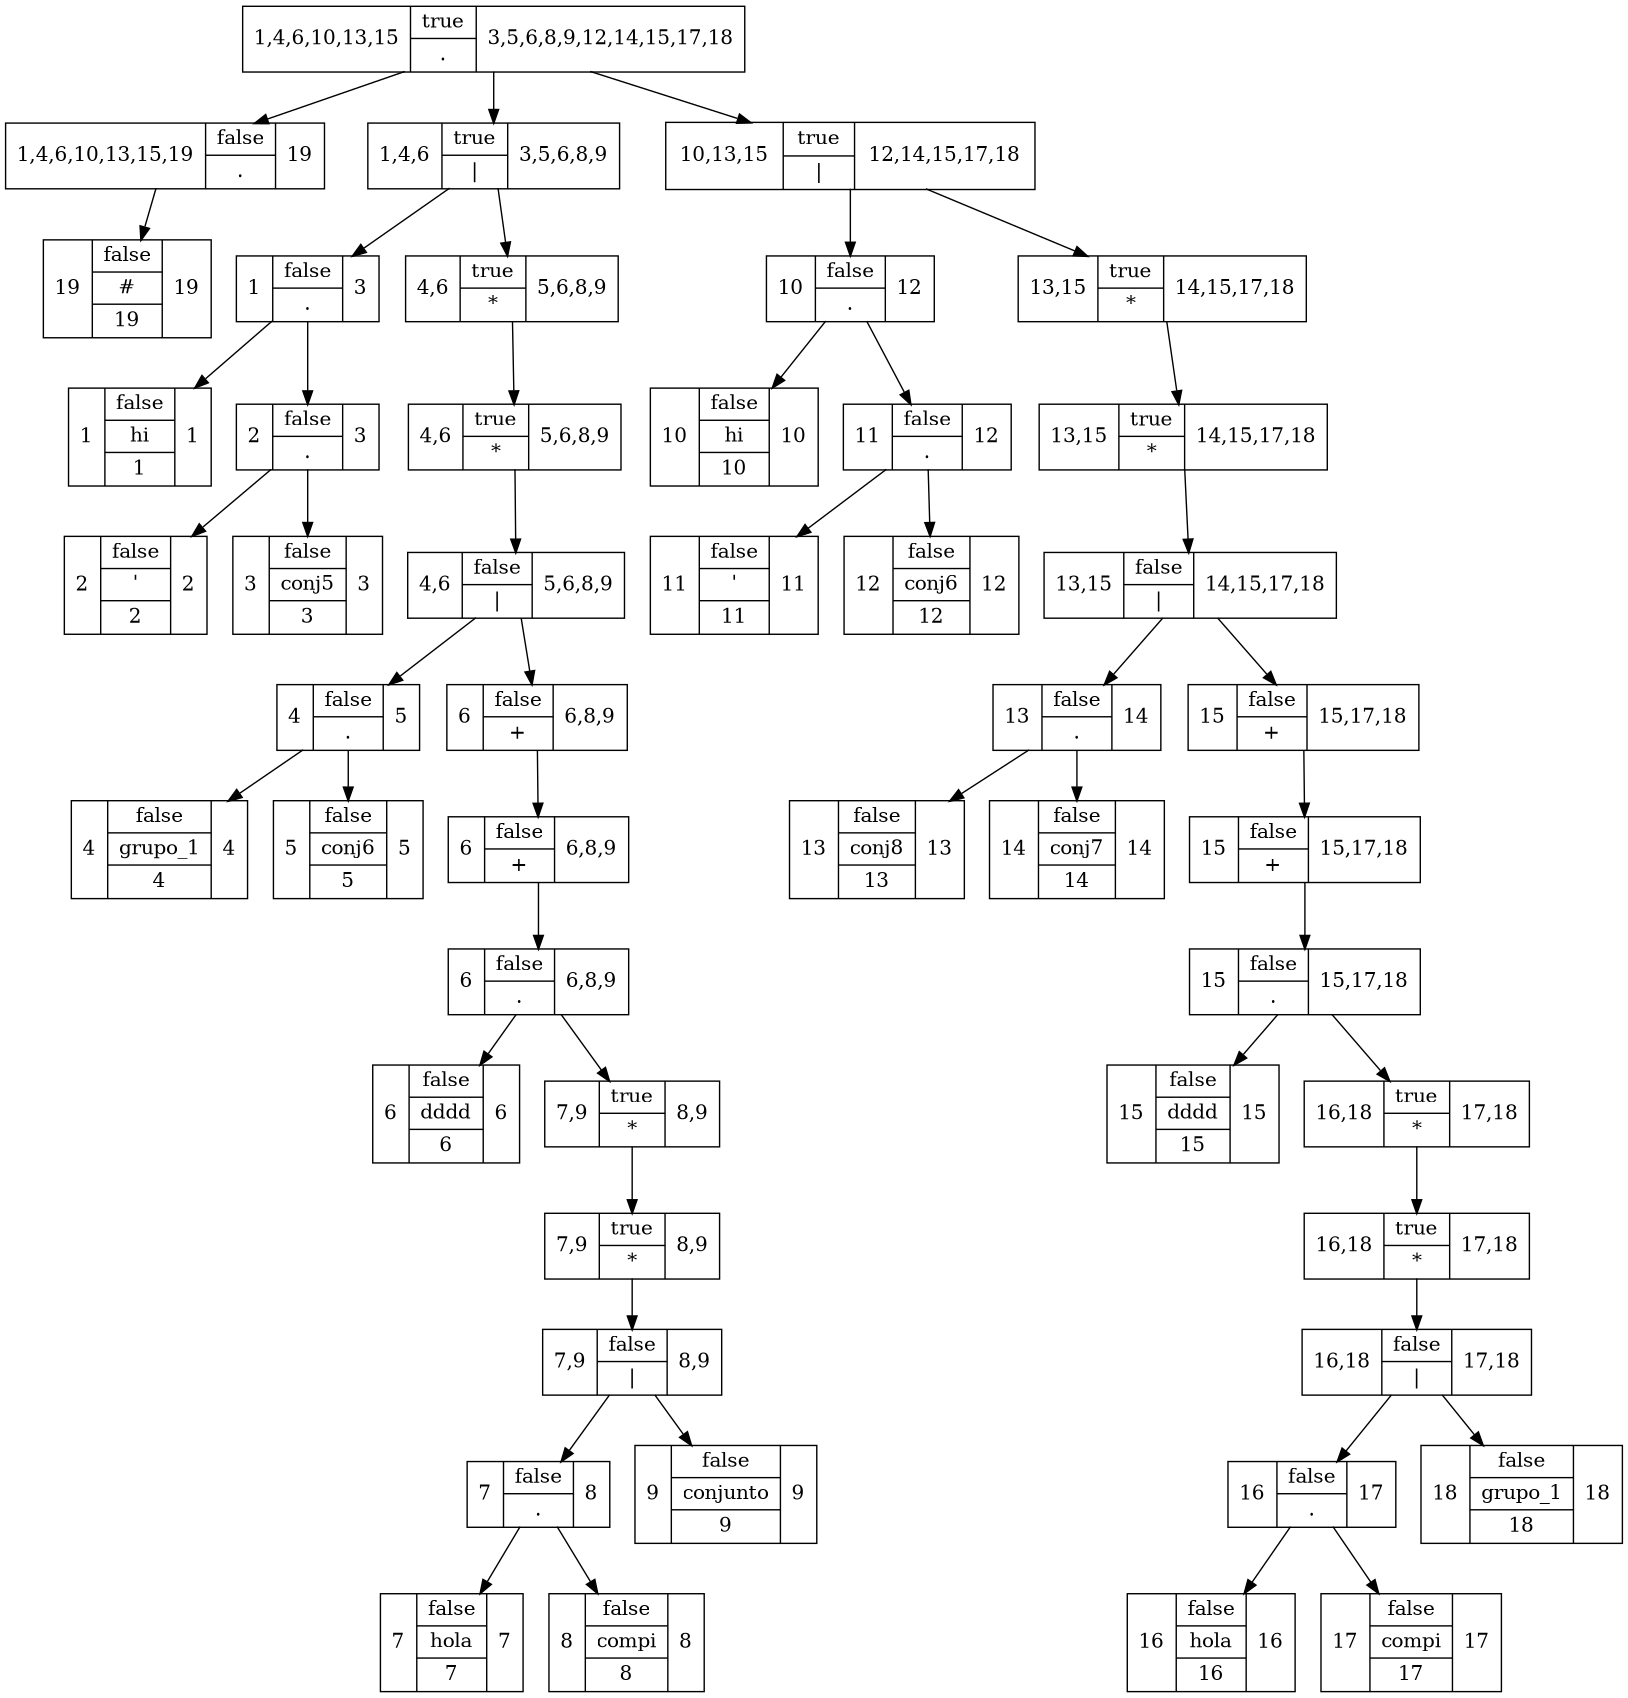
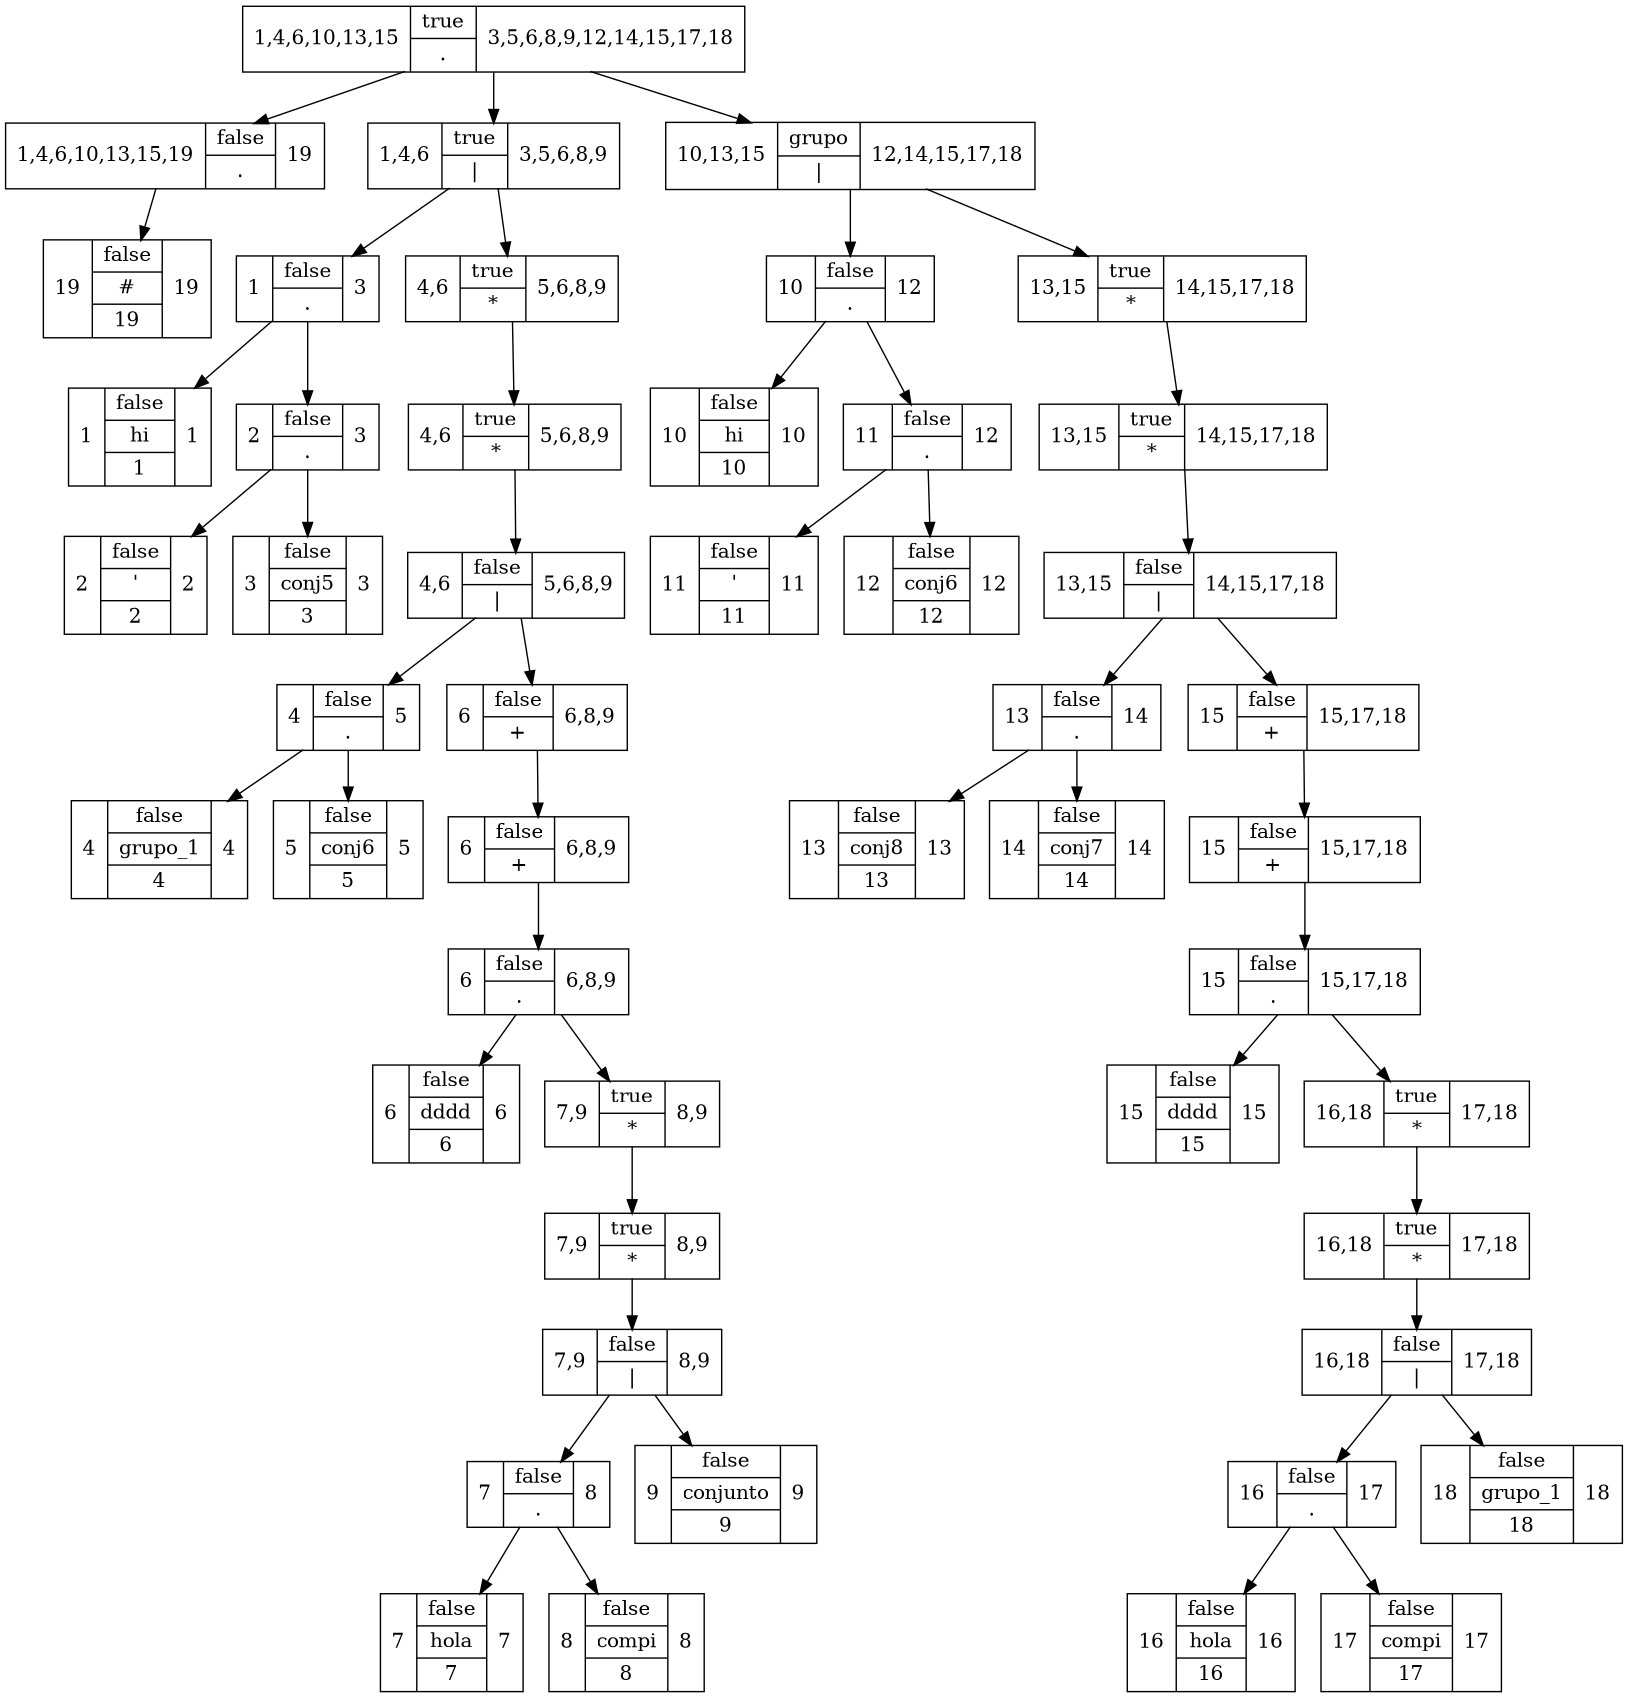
  digraph {
    node [shape=record]
    n1 [label="1,4,6,10,13,15,19|{false|\.}|19"]
    n2 [label="19|{false|#|19}|19"]
    n3 [label="1,4,6,10,13,15|{true|\.}|3,5,6,8,9,12,14,15,17,18"]
    n4 [label="1,4,6|{true|\|}|3,5,6,8,9"]
-   n5 [label="10,13,15|{true|\|}|12,14,15,17,18"]
+   n5 [label="10,13,15|{grupo|\|}|12,14,15,17,18"]
    n6 [label="1|{false|\.}|3"]
    n7 [label="4,6|{true|\*}|5,6,8,9"]
    n8 [label="10|{false|\.}|12"]
    n9 [label="13,15|{true|\*}|14,15,17,18"]
    n10 [label="1|{false|hi|1}|1"]
    n11 [label="2|{false|\.}|3"]
    n12 [label="4,6|{true|\*}|5,6,8,9"]
    n13 [label="10|{false|hi|10}|10"]
    n14 [label="11|{false|\.}|12"]
    n15 [label="13,15|{true|\*}|14,15,17,18"]
    n16 [label="2|{false|'|2}|2"]
    n17 [label="3|{false|{conj5}|3}|3"]
    n18 [label="4,6|{false|\|}|5,6,8,9"]
    n19 [label="4|{false|\.}|5"]
    n20 [label="6|{false|\+}|6,8,9"]
    n21 [label="4|{false|{grupo_1}|4}|4"]
    n22 [label="5|{false|{conj6}|5}|5"]
    n23 [label="6|{false|\+}|6,8,9"]
    n24 [label="6|{false|\.}|6,8,9"]
    n25 [label="6|{false|dddd|6}|6"]
    n26 [label="7,9|{true|\*}|8,9"]
    n27 [label="7,9|{true|\*}|8,9"]
    n28 [label="7,9|{false|\|}|8,9"]
    n29 [label="7|{false|\.}|8"]
    n30 [label="9|{false|conjunto|9}|9"]
    n31 [label="7|{false|hola|7}|7"]
    n32 [label="8|{false|compi|8}|8"]
    n33 [label="11|{false|'|11}|11"]
    n34 [label="12|{false|{conj6}|12}|12"]
    n35 [label="13,15|{false|\|}|14,15,17,18"]
    n36 [label="13|{false|\.}|14"]
    n37 [label="15|{false|\+}|15,17,18"]
    n38 [label="13|{false|{conj8}|13}|13"]
    n39 [label="14|{false|{conj7}|14}|14"]
    n40 [label="15|{false|\+}|15,17,18"]
    n41 [label="15|{false|\.}|15,17,18"]
    n42 [label="15|{false|dddd|15}|15"]
    n43 [label="16,18|{true|\*}|17,18"]
    n44 [label="16,18|{true|\*}|17,18"]
    n45 [label="16,18|{false|\|}|17,18"]
    n46 [label="16|{false|\.}|17"]
    n47 [label="18|{false|{grupo_1}|18}|18"]
    n48 [label="16|{false|hola|16}|16"]
    n49 [label="17|{false|compi|17}|17"]
    n1 -> n2
    n3 -> n1
    n3 -> n4
    n3 -> n5
    n4 -> n6
    n4 -> n7
    n5 -> n8
    n5 -> n9
    n6 -> n10
    n6 -> n11
    n7 -> n12
    n8 -> n13
    n8 -> n14
    n9 -> n15
    n11 -> n16
    n11 -> n17
    n12 -> n18
    n14 -> n33
    n14 -> n34
    n15 -> n35
    n18 -> n19
    n18 -> n20
    n19 -> n21
    n19 -> n22
    n20 -> n23
    n23 -> n24
    n24 -> n25
    n24 -> n26
    n26 -> n27
    n27 -> n28
    n28 -> n29
    n28 -> n30
    n29 -> n31
    n29 -> n32
    n35 -> n36
    n35 -> n37
    n36 -> n38
    n36 -> n39
    n37 -> n40
    n40 -> n41
    n41 -> n42
    n41 -> n43
    n43 -> n44
    n44 -> n45
    n45 -> n46
    n45 -> n47
    n46 -> n48
    n46 -> n49
  }
